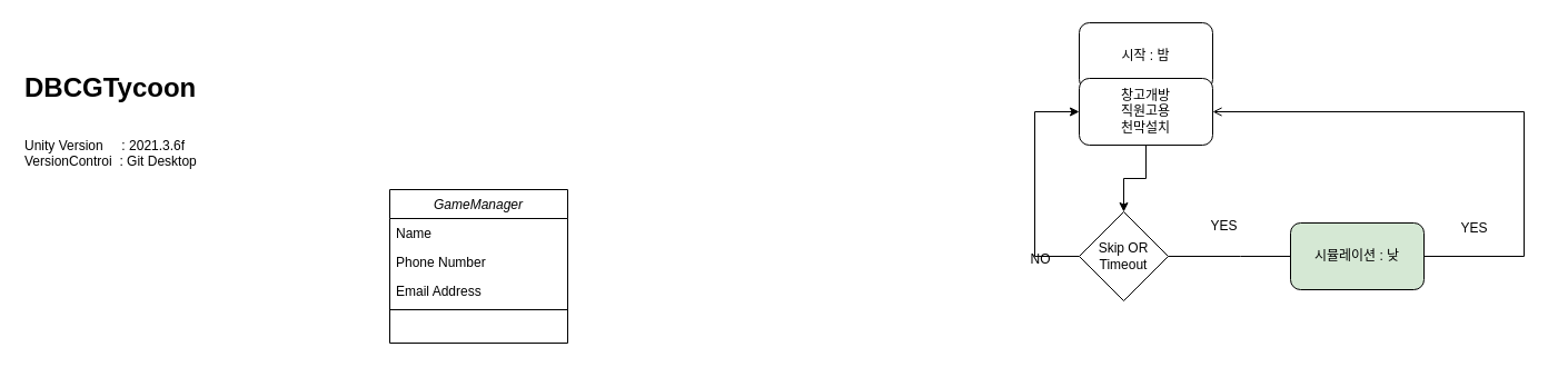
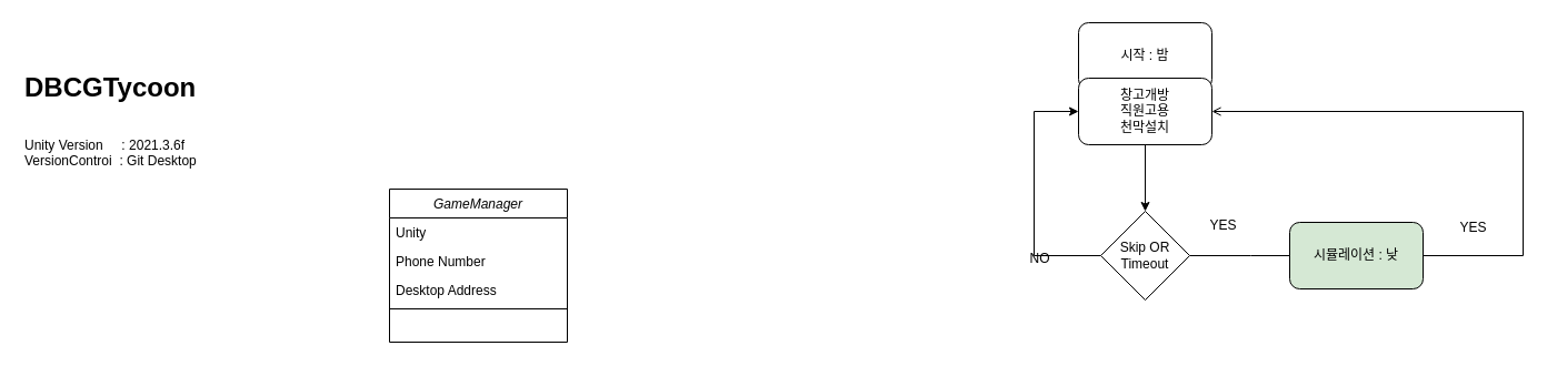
  <mxCell id="0" />
  <mxCell id="1" parent="0" />
  <mxCell id="2" value="GameManager" style="swimlane;fontStyle=2;align=center;verticalAlign=top;childLayout=stackLayout;horizontal=1;startSize=26;horizontalStack=0;resizeParent=1;resizeLast=0;collapsible=1;marginBottom=0;rounded=0;shadow=0;strokeWidth=1;" parent="1" vertex="1"><mxGeometry x="350" y="170" width="160" height="138" as="geometry"><mxRectangle x="230" y="140" width="160" height="26" as="alternateBounds" /></mxGeometry></mxCell>
- <mxCell id="3" value="Name" style="text;align=left;verticalAlign=top;spacingLeft=4;spacingRight=4;overflow=hidden;rotatable=0;points=[[0,0.5],[1,0.5]];portConstraint=eastwest;" parent="2" vertex="1"><mxGeometry y="26" width="160" height="26" as="geometry" /></mxCell>
+ <mxCell id="3" value="Unity" style="text;align=left;verticalAlign=top;spacingLeft=4;spacingRight=4;overflow=hidden;rotatable=0;points=[[0,0.5],[1,0.5]];portConstraint=eastwest;" parent="2" vertex="1"><mxGeometry y="26" width="160" height="26" as="geometry" /></mxCell>
  <mxCell id="4" value="Phone Number" style="text;align=left;verticalAlign=top;spacingLeft=4;spacingRight=4;overflow=hidden;rotatable=0;points=[[0,0.5],[1,0.5]];portConstraint=eastwest;rounded=0;shadow=0;html=0;" parent="2" vertex="1"><mxGeometry y="52" width="160" height="26" as="geometry" /></mxCell>
- <mxCell id="5" value="Email Address" style="text;align=left;verticalAlign=top;spacingLeft=4;spacingRight=4;overflow=hidden;rotatable=0;points=[[0,0.5],[1,0.5]];portConstraint=eastwest;rounded=0;shadow=0;html=0;" parent="2" vertex="1"><mxGeometry y="78" width="160" height="26" as="geometry" /></mxCell>
+ <mxCell id="5" value="Desktop Address" style="text;align=left;verticalAlign=top;spacingLeft=4;spacingRight=4;overflow=hidden;rotatable=0;points=[[0,0.5],[1,0.5]];portConstraint=eastwest;rounded=0;shadow=0;html=0;" parent="2" vertex="1"><mxGeometry y="78" width="160" height="26" as="geometry" /></mxCell>
  <mxCell id="6" value="" style="line;html=1;strokeWidth=1;align=left;verticalAlign=middle;spacingTop=-1;spacingLeft=3;spacingRight=3;rotatable=0;labelPosition=right;points=[];portConstraint=eastwest;" parent="2" vertex="1"><mxGeometry y="104" width="160" height="8" as="geometry" /></mxCell>
  <mxCell id="7" value="&lt;h1 style=&quot;&quot;&gt;DBCGTycoon&lt;/h1&gt;&lt;div style=&quot;&quot;&gt;&lt;br&gt;&lt;/div&gt;Unity Version&amp;nbsp; &amp;nbsp; &amp;nbsp;: 2021.3.6f&lt;br&gt;VersionControi&amp;nbsp; : Git Desktop&amp;nbsp;" style="text;html=1;align=left;verticalAlign=middle;resizable=0;points=[];autosize=1;strokeColor=none;fillColor=none;" vertex="1" parent="1"><mxGeometry x="20" y="40" width="180" height="120" as="geometry" /></mxCell>
  <mxCell id="8" style="edgeStyle=orthogonalEdgeStyle;rounded=0;orthogonalLoop=1;jettySize=auto;html=1;exitX=1;exitY=0.5;exitDx=0;exitDy=0;" edge="1" parent="1" source="10"><mxGeometry relative="1" as="geometry"><mxPoint x="1180" y="230" as="targetPoint" /></mxGeometry></mxCell>
  <mxCell id="9" style="edgeStyle=orthogonalEdgeStyle;rounded=0;orthogonalLoop=1;jettySize=auto;html=1;exitX=0;exitY=0.5;exitDx=0;exitDy=0;entryX=0;entryY=0.5;entryDx=0;entryDy=0;" edge="1" parent="1" source="10" target="15"><mxGeometry relative="1" as="geometry"><Array as="points"><mxPoint x="930" y="230" /><mxPoint x="930" y="100" /></Array></mxGeometry></mxCell>
- <mxCell id="10" value="Skip OR Timeout" style="rhombus;whiteSpace=wrap;html=1;" vertex="1" parent="1"><mxGeometry x="970" y="190" width="80" height="80" as="geometry" /></mxCell>
+ <mxCell id="10" value="Skip OR Timeout" style="rhombus;whiteSpace=wrap;html=1;" vertex="1" parent="1"><mxGeometry x="990" y="190" width="80" height="80" as="geometry" /></mxCell>
  <mxCell id="11" value="시작 : 밤" style="rounded=1;whiteSpace=wrap;html=1;" vertex="1" parent="1"><mxGeometry x="970" y="20" width="120" height="60" as="geometry" /></mxCell>
  <mxCell id="12" style="edgeStyle=orthogonalEdgeStyle;rounded=0;orthogonalLoop=1;jettySize=auto;html=1;exitX=1;exitY=0.5;exitDx=0;exitDy=0;entryX=1;entryY=0.5;entryDx=0;entryDy=0;endArrow=open;" edge="1" parent="1" source="13" target="15"><mxGeometry relative="1" as="geometry"><Array as="points"><mxPoint x="1370" y="230" /><mxPoint x="1370" y="100" /></Array></mxGeometry></mxCell>
  <mxCell id="13" value="시뮬레이션 : 낮" style="rounded=1;whiteSpace=wrap;html=1;fillColor=#d5e8d4;" vertex="1" parent="1"><mxGeometry x="1160" y="200" width="120" height="60" as="geometry" /></mxCell>
  <mxCell id="14" style="edgeStyle=orthogonalEdgeStyle;rounded=0;orthogonalLoop=1;jettySize=auto;html=1;exitX=0.5;exitY=1;exitDx=0;exitDy=0;entryX=0.5;entryY=0;entryDx=0;entryDy=0;" edge="1" parent="1" source="15" target="10"><mxGeometry relative="1" as="geometry" /></mxCell>
  <mxCell id="15" value="창고개방&lt;br&gt;직원고용&lt;br&gt;천막설치" style="rounded=1;whiteSpace=wrap;html=1;" vertex="1" parent="1"><mxGeometry x="970" y="70" width="120" height="60" as="geometry" /></mxCell>
  <mxCell id="16" value="NO" style="text;html=1;align=center;verticalAlign=middle;resizable=0;points=[];autosize=1;strokeColor=none;fillColor=none;" vertex="1" parent="1"><mxGeometry x="915" y="218" width="40" height="30" as="geometry" /></mxCell>
  <mxCell id="17" value="YES" style="text;html=1;align=center;verticalAlign=middle;resizable=0;points=[];autosize=1;strokeColor=none;fillColor=none;" vertex="1" parent="1"><mxGeometry x="1075" y="188" width="50" height="30" as="geometry" /></mxCell>
  <mxCell id="18" value="YES" style="text;html=1;align=center;verticalAlign=middle;resizable=0;points=[];autosize=1;strokeColor=none;fillColor=none;" vertex="1" parent="1"><mxGeometry x="1300" y="190" width="50" height="30" as="geometry" /></mxCell>
